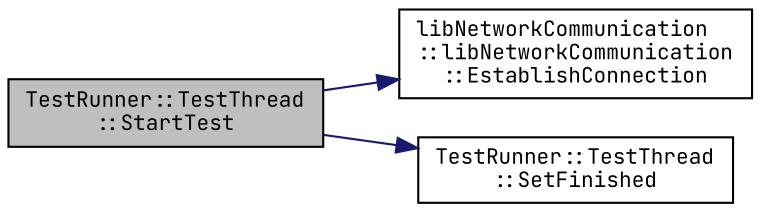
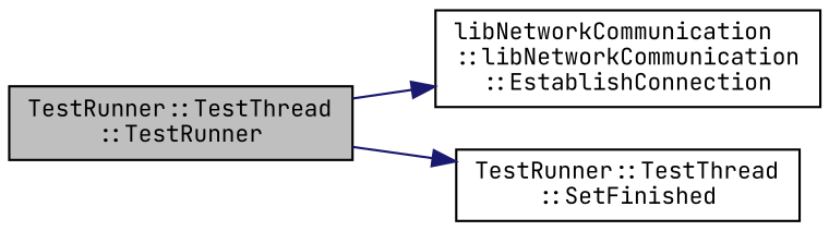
  digraph {
    rankdir=LR
    fontname="JetBrains Mono"
    node [color=black fillcolor=white fontname="JetBrains Mono" fontsize=10 shape=record style=filled]
    edge [color=midnightblue fontname="JetBrains Mono" fontsize=10 labelfontname=Helvetica labelfontsize=10 style=solid]
-   n1 [fillcolor=grey75 fontcolor=black height=0.2 label="TestRunner::TestThread\l::StartTest" width=0.4]
+   n1 [fillcolor=grey75 fontcolor=black height=0.2 label="TestRunner::TestThread\l::TestRunner" width=0.4]
    n2 [height=0.2 label="libNetworkCommunication\l::libNetworkCommunication\l::EstablishConnection" width=0.4]
    n3 [height=0.2 label="TestRunner::TestThread\l::SetFinished" width=0.4]
    n1 -> n2
    n1 -> n3
  }
